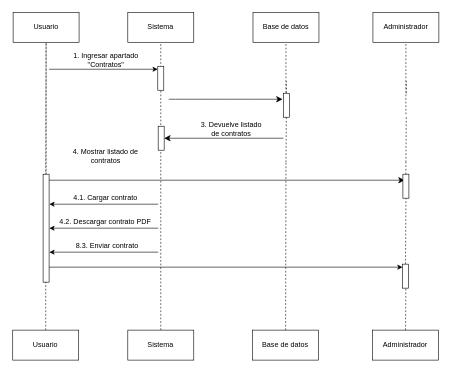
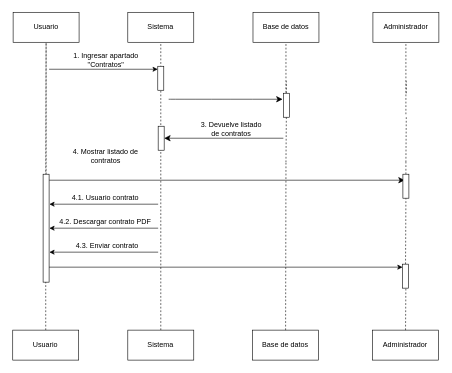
  <mxCell id="0" />
  <mxCell id="1" parent="0" />
  <mxCell id="2" value="Usuario" style="html=1;whiteSpace=wrap;" vertex="1" parent="1"><mxGeometry x="21" y="20" width="110" height="50" as="geometry" /></mxCell>
  <mxCell id="3" value="Sistema&lt;span style=&quot;color: rgba(0, 0, 0, 0); font-family: monospace; font-size: 0px; text-align: start; text-wrap-mode: nowrap;&quot;&gt;%3CmxGraphModel%3E%3Croot%3E%3CmxCell%20id%3D%220%22%2F%3E%3CmxCell%20id%3D%221%22%20parent%3D%220%22%2F%3E%3CmxCell%20id%3D%222%22%20value%3D%22Usuario%22%20style%3D%22html%3D1%3BwhiteSpace%3Dwrap%3B%22%20vertex%3D%221%22%20parent%3D%221%22%3E%3CmxGeometry%20x%3D%2270%22%20y%3D%2240%22%20width%3D%22110%22%20height%3D%2250%22%20as%3D%22geometry%22%2F%3E%3C%2FmxCell%3E%3C%2Froot%3E%3C%2FmxGraphModel%3E&lt;/span&gt;" style="html=1;whiteSpace=wrap;" vertex="1" parent="1"><mxGeometry x="212.25" y="20" width="110" height="50" as="geometry" /></mxCell>
  <mxCell id="4" value="Base de datos" style="html=1;whiteSpace=wrap;" vertex="1" parent="1"><mxGeometry x="421" y="20" width="110" height="50" as="geometry" /></mxCell>
  <mxCell id="5" style="edgeStyle=orthogonalEdgeStyle;rounded=0;orthogonalLoop=1;jettySize=auto;html=1;exitX=0.5;exitY=0;exitDx=0;exitDy=0;dashed=1;endArrow=none;startFill=0;" edge="1" parent="1" source="6" target="2"><mxGeometry relative="1" as="geometry" /></mxCell>
  <mxCell id="6" value="Usuario" style="html=1;whiteSpace=wrap;" vertex="1" parent="1"><mxGeometry x="20.38" y="550" width="110" height="50" as="geometry" /></mxCell>
  <mxCell id="7" style="edgeStyle=orthogonalEdgeStyle;rounded=0;orthogonalLoop=1;jettySize=auto;html=1;exitX=0.5;exitY=0;exitDx=0;exitDy=0;dashed=1;endArrow=none;startFill=0;" edge="1" parent="1" source="8" target="3"><mxGeometry relative="1" as="geometry" /></mxCell>
  <mxCell id="8" value="Sistema&lt;span style=&quot;color: rgba(0, 0, 0, 0); font-family: monospace; font-size: 0px; text-align: start; text-wrap-mode: nowrap;&quot;&gt;%3CmxGraphModel%3E%3Croot%3E%3CmxCell%20id%3D%220%22%2F%3E%3CmxCell%20id%3D%221%22%20parent%3D%220%22%2F%3E%3CmxCell%20id%3D%222%22%20value%3D%22Usuario%22%20style%3D%22html%3D1%3BwhiteSpace%3Dwrap%3B%22%20vertex%3D%221%22%20parent%3D%221%22%3E%3CmxGeometry%20x%3D%2270%22%20y%3D%2240%22%20width%3D%22110%22%20height%3D%2250%22%20as%3D%22geometry%22%2F%3E%3C%2FmxCell%3E%3C%2Froot%3E%3C%2FmxGraphModel%3E&lt;/span&gt;" style="html=1;whiteSpace=wrap;" vertex="1" parent="1"><mxGeometry x="212.26" y="550" width="110" height="50" as="geometry" /></mxCell>
  <mxCell id="9" value="Base de datos" style="html=1;whiteSpace=wrap;" vertex="1" parent="1"><mxGeometry x="420.38" y="550" width="110" height="50" as="geometry" /></mxCell>
  <mxCell id="10" value="" style="endArrow=none;dashed=1;html=1;rounded=0;entryX=0.5;entryY=1;entryDx=0;entryDy=0;" edge="1" parent="1" source="25" target="2"><mxGeometry width="50" height="50" relative="1" as="geometry"><mxPoint x="72" y="185" as="sourcePoint" /><mxPoint x="71" y="70" as="targetPoint" /></mxGeometry></mxCell>
  <mxCell id="11" value="" style="endArrow=none;dashed=1;html=1;rounded=0;entryX=0.5;entryY=1;entryDx=0;entryDy=0;" edge="1" parent="1" target="4"><mxGeometry width="50" height="50" relative="1" as="geometry"><mxPoint x="476" y="190" as="sourcePoint" /><mxPoint x="291" y="90" as="targetPoint" /></mxGeometry></mxCell>
  <mxCell id="12" value="" style="endArrow=classic;html=1;rounded=0;entryX=0;entryY=0;entryDx=0;entryDy=5;entryPerimeter=0;" edge="1" parent="1" target="19"><mxGeometry width="50" height="50" relative="1" as="geometry"><mxPoint x="81" y="115" as="sourcePoint" /><mxPoint x="181" y="90" as="targetPoint" /></mxGeometry></mxCell>
  <mxCell id="13" value="1. Ingresar apartado &quot;Contratos&quot;" style="text;html=1;align=center;verticalAlign=middle;whiteSpace=wrap;rounded=0;" vertex="1" parent="1"><mxGeometry x="91" y="90" width="170" height="20" as="geometry" /></mxCell>
  <mxCell id="14" value="" style="endArrow=none;dashed=1;html=1;rounded=0;entryX=0.5;entryY=1;entryDx=0;entryDy=0;" edge="1" parent="1" source="21"><mxGeometry width="50" height="50" relative="1" as="geometry"><mxPoint x="476.63" y="225" as="sourcePoint" /><mxPoint x="476.63" y="135" as="targetPoint" /></mxGeometry></mxCell>
  <mxCell id="15" value="" style="endArrow=classic;html=1;rounded=0;fontSize=12;startSize=8;endSize=8;curved=1;entryX=0;entryY=0;entryDx=0;entryDy=5;entryPerimeter=0;" edge="1" parent="1"><mxGeometry width="50" height="50" relative="1" as="geometry"><mxPoint x="280.38" y="165" as="sourcePoint" /><mxPoint x="470.38" y="165" as="targetPoint" /></mxGeometry></mxCell>
  <mxCell id="16" value="3. Devuelve listado de contratos" style="text;html=1;align=center;verticalAlign=middle;whiteSpace=wrap;rounded=0;" vertex="1" parent="1"><mxGeometry x="325.38" y="205" width="120" height="20" as="geometry" /></mxCell>
  <mxCell id="17" value="" style="endArrow=classic;html=1;rounded=0;fontSize=12;startSize=8;endSize=8;curved=0;" edge="1" parent="1" target="22"><mxGeometry width="50" height="50" relative="1" as="geometry"><mxPoint x="471.63" y="230" as="sourcePoint" /><mxPoint x="275.38" y="370" as="targetPoint" /><Array as="points" /></mxGeometry></mxCell>
  <mxCell id="18" value="" style="endArrow=none;dashed=1;html=1;rounded=0;entryX=0.5;entryY=1;entryDx=0;entryDy=0;exitX=0.5;exitY=0;exitDx=0;exitDy=0;" edge="1" parent="1" source="9"><mxGeometry width="50" height="50" relative="1" as="geometry"><mxPoint x="476" y="590" as="sourcePoint" /><mxPoint x="476" y="270" as="targetPoint" /></mxGeometry></mxCell>
  <mxCell id="19" value="" style="html=1;points=[[0,0,0,0,5],[0,1,0,0,-5],[1,0,0,0,5],[1,1,0,0,-5]];perimeter=orthogonalPerimeter;outlineConnect=0;targetShapes=umlLifeline;portConstraint=eastwest;newEdgeStyle={&quot;curved&quot;:0,&quot;rounded&quot;:0};" vertex="1" parent="1"><mxGeometry x="262.25" y="110" width="10" height="40" as="geometry" /></mxCell>
  <mxCell id="20" value="" style="endArrow=none;dashed=1;html=1;rounded=0;entryX=0.5;entryY=1;entryDx=0;entryDy=0;" edge="1" parent="1" target="21"><mxGeometry width="50" height="50" relative="1" as="geometry"><mxPoint x="476" y="270" as="sourcePoint" /><mxPoint x="476" y="180" as="targetPoint" /></mxGeometry></mxCell>
  <mxCell id="21" value="" style="html=1;points=[[0,0,0,0,5],[0,1,0,0,-5],[1,0,0,0,5],[1,1,0,0,-5]];perimeter=orthogonalPerimeter;outlineConnect=0;targetShapes=umlLifeline;portConstraint=eastwest;newEdgeStyle={&quot;curved&quot;:0,&quot;rounded&quot;:0};" vertex="1" parent="1"><mxGeometry x="471.63" y="155" width="10" height="40" as="geometry" /></mxCell>
  <mxCell id="22" value="" style="html=1;points=[[0,0,0,0,5],[0,1,0,0,-5],[1,0,0,0,5],[1,1,0,0,-5]];perimeter=orthogonalPerimeter;outlineConnect=0;targetShapes=umlLifeline;portConstraint=eastwest;newEdgeStyle={&quot;curved&quot;:0,&quot;rounded&quot;:0};" vertex="1" parent="1"><mxGeometry x="262.88" y="210" width="10" height="40" as="geometry" /></mxCell>
  <mxCell id="23" value="" style="endArrow=classic;html=1;rounded=0;fontSize=12;startSize=8;endSize=8;curved=0;" edge="1" parent="1" source="25"><mxGeometry width="50" height="50" relative="1" as="geometry"><mxPoint x="261" y="300" as="sourcePoint" /><mxPoint x="674" y="300" as="targetPoint" /><Array as="points" /></mxGeometry></mxCell>
  <mxCell id="24" value="4. Mostrar listado de contratos" style="text;html=1;align=center;verticalAlign=middle;whiteSpace=wrap;rounded=0;" vertex="1" parent="1"><mxGeometry x="102.82" y="250" width="145" height="20" as="geometry" /></mxCell>
  <mxCell id="25" value="" style="html=1;points=[[0,0,0,0,5],[0,1,0,0,-5],[1,0,0,0,5],[1,1,0,0,-5]];perimeter=orthogonalPerimeter;outlineConnect=0;targetShapes=umlLifeline;portConstraint=eastwest;newEdgeStyle={&quot;curved&quot;:0,&quot;rounded&quot;:0};" vertex="1" parent="1"><mxGeometry x="71" y="290" width="10" height="180" as="geometry" /></mxCell>
  <mxCell id="26" value="" style="endArrow=classic;html=1;rounded=0;" edge="1" parent="1"><mxGeometry width="50" height="50" relative="1" as="geometry"><mxPoint x="262.88" y="340" as="sourcePoint" /><mxPoint x="81.44" y="340" as="targetPoint" /></mxGeometry></mxCell>
- <mxCell id="27" value="4.1. Cargar contrato" style="text;html=1;align=center;verticalAlign=middle;whiteSpace=wrap;rounded=0;" vertex="1" parent="1"><mxGeometry x="90.32" y="320" width="170" height="20" as="geometry" /></mxCell>
+ <mxCell id="27" value="4.1. Usuario contrato" style="text;html=1;align=center;verticalAlign=middle;whiteSpace=wrap;rounded=0;" vertex="1" parent="1"><mxGeometry x="90.32" y="320" width="170" height="20" as="geometry" /></mxCell>
  <mxCell id="28" value="" style="endArrow=classic;html=1;rounded=0;" edge="1" parent="1"><mxGeometry width="50" height="50" relative="1" as="geometry"><mxPoint x="262.88" y="380" as="sourcePoint" /><mxPoint x="81.44" y="380" as="targetPoint" /></mxGeometry></mxCell>
  <mxCell id="29" value="4.2. Descargar contrato PDF" style="text;html=1;align=center;verticalAlign=middle;whiteSpace=wrap;rounded=0;" vertex="1" parent="1"><mxGeometry x="90.32" y="360" width="170" height="20" as="geometry" /></mxCell>
  <mxCell id="30" value="" style="endArrow=classic;html=1;rounded=0;" edge="1" parent="1"><mxGeometry width="50" height="50" relative="1" as="geometry"><mxPoint x="262.88" y="420" as="sourcePoint" /><mxPoint x="81.44" y="420" as="targetPoint" /></mxGeometry></mxCell>
- <mxCell id="31" value="8.3. Enviar contrato" style="text;html=1;align=center;verticalAlign=middle;whiteSpace=wrap;rounded=0;" vertex="1" parent="1"><mxGeometry x="92.82" y="400" width="170" height="20" as="geometry" /></mxCell>
+ <mxCell id="31" value="4.3. Enviar contrato" style="text;html=1;align=center;verticalAlign=middle;whiteSpace=wrap;rounded=0;" vertex="1" parent="1"><mxGeometry x="92.82" y="400" width="170" height="20" as="geometry" /></mxCell>
  <mxCell id="32" value="" style="endArrow=classic;html=1;rounded=0;entryX=0;entryY=0;entryDx=0;entryDy=5;entryPerimeter=0;" edge="1" parent="1" source="25" target="42"><mxGeometry width="50" height="50" relative="1" as="geometry"><mxPoint x="262.88" y="530" as="sourcePoint" /><mxPoint x="671" y="530" as="targetPoint" /></mxGeometry></mxCell>
  <mxCell id="33" value="Administrador" style="html=1;whiteSpace=wrap;" vertex="1" parent="1"><mxGeometry x="621" y="20" width="110" height="50" as="geometry" /></mxCell>
  <mxCell id="34" value="Administrador" style="html=1;whiteSpace=wrap;" vertex="1" parent="1"><mxGeometry x="620.38" y="550" width="110" height="50" as="geometry" /></mxCell>
  <mxCell id="35" value="" style="endArrow=none;dashed=1;html=1;rounded=0;entryX=0.5;entryY=1;entryDx=0;entryDy=0;" edge="1" parent="1" target="33"><mxGeometry width="50" height="50" relative="1" as="geometry"><mxPoint x="676" y="190" as="sourcePoint" /><mxPoint x="491" y="90" as="targetPoint" /></mxGeometry></mxCell>
  <mxCell id="36" value="" style="endArrow=none;dashed=1;html=1;rounded=0;entryX=0.5;entryY=1;entryDx=0;entryDy=0;" edge="1" parent="1"><mxGeometry width="50" height="50" relative="1" as="geometry"><mxPoint x="676.63" y="155" as="sourcePoint" /><mxPoint x="676.63" y="135" as="targetPoint" /></mxGeometry></mxCell>
  <mxCell id="37" value="" style="endArrow=none;dashed=1;html=1;rounded=0;entryX=0.5;entryY=1;entryDx=0;entryDy=0;exitX=0.5;exitY=0;exitDx=0;exitDy=0;" edge="1" parent="1" source="40"><mxGeometry width="50" height="50" relative="1" as="geometry"><mxPoint x="676" y="590" as="sourcePoint" /><mxPoint x="676" y="270" as="targetPoint" /></mxGeometry></mxCell>
  <mxCell id="38" value="" style="endArrow=none;dashed=1;html=1;rounded=0;entryX=0.5;entryY=1;entryDx=0;entryDy=0;" edge="1" parent="1"><mxGeometry width="50" height="50" relative="1" as="geometry"><mxPoint x="676" y="270" as="sourcePoint" /><mxPoint x="676.63" y="195" as="targetPoint" /></mxGeometry></mxCell>
  <mxCell id="39" value="" style="endArrow=none;dashed=1;html=1;rounded=0;entryX=0.5;entryY=1;entryDx=0;entryDy=0;exitX=0.5;exitY=0;exitDx=0;exitDy=0;" edge="1" parent="1" source="42" target="40"><mxGeometry width="50" height="50" relative="1" as="geometry"><mxPoint x="676" y="660" as="sourcePoint" /><mxPoint x="676" y="270" as="targetPoint" /><Array as="points" /></mxGeometry></mxCell>
  <mxCell id="40" value="" style="html=1;points=[[0,0,0,0,5],[0,1,0,0,-5],[1,0,0,0,5],[1,1,0,0,-5]];perimeter=orthogonalPerimeter;outlineConnect=0;targetShapes=umlLifeline;portConstraint=eastwest;newEdgeStyle={&quot;curved&quot;:0,&quot;rounded&quot;:0};" vertex="1" parent="1"><mxGeometry x="671" y="290" width="10" height="40" as="geometry" /></mxCell>
  <mxCell id="41" value="" style="endArrow=none;dashed=1;html=1;rounded=0;entryX=0.5;entryY=1;entryDx=0;entryDy=0;exitX=0.5;exitY=0;exitDx=0;exitDy=0;" edge="1" parent="1" source="34" target="42"><mxGeometry width="50" height="50" relative="1" as="geometry"><mxPoint x="675" y="590" as="sourcePoint" /><mxPoint x="676" y="330" as="targetPoint" /><Array as="points"><mxPoint x="676" y="470" /></Array></mxGeometry></mxCell>
  <mxCell id="42" value="" style="html=1;points=[[0,0,0,0,5],[0,1,0,0,-5],[1,0,0,0,5],[1,1,0,0,-5]];perimeter=orthogonalPerimeter;outlineConnect=0;targetShapes=umlLifeline;portConstraint=eastwest;newEdgeStyle={&quot;curved&quot;:0,&quot;rounded&quot;:0};" vertex="1" parent="1"><mxGeometry x="670.38" y="440" width="10" height="40" as="geometry" /></mxCell>
